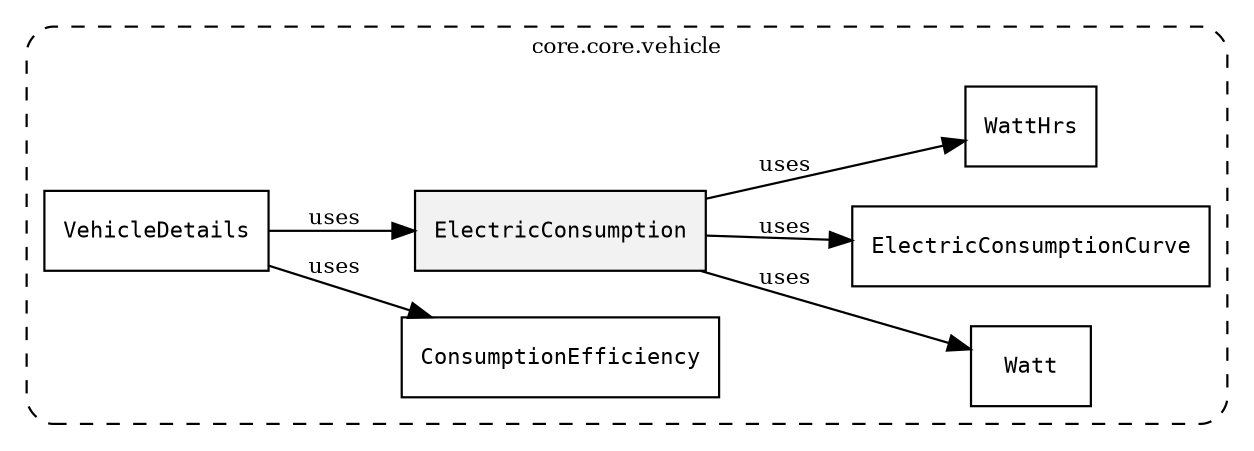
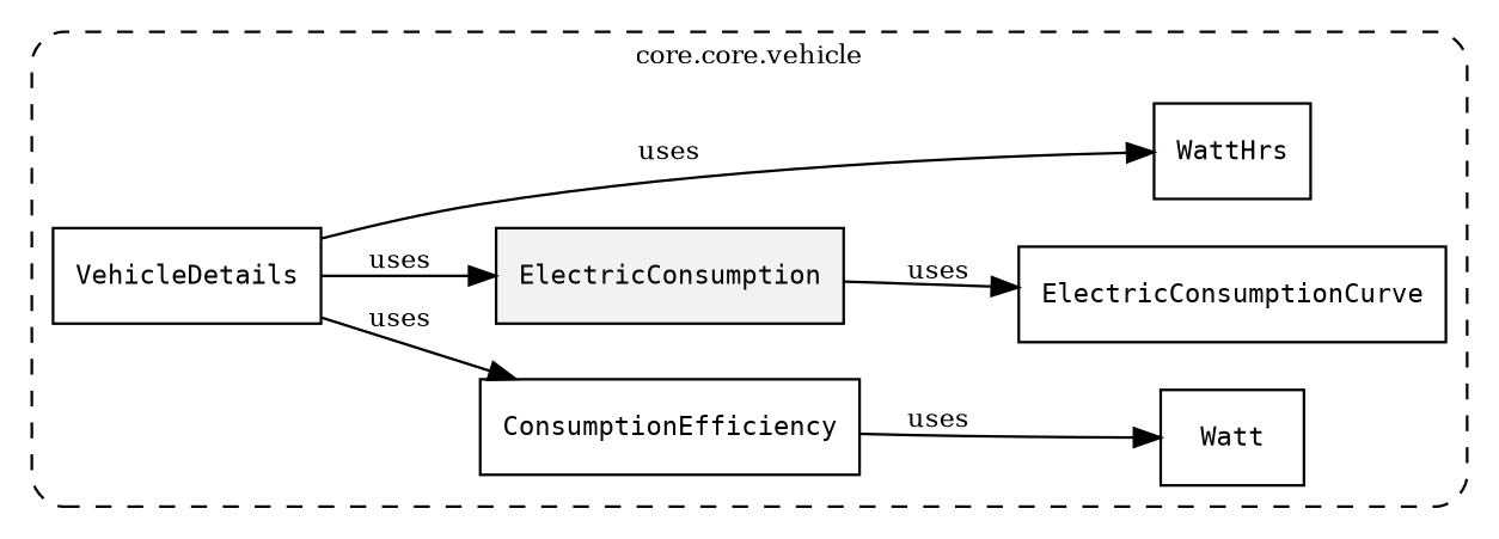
  digraph {
    fontsize=10
    rankdir=LR
    node [fontsize=10 shape=box]
    edge [fontsize=10]
    n1 [fillcolor="#0000000D" label=<<font face="monospace"><table align="center" border="0" cellspacing="0" cellpadding="0"><tr><td href="../../../content/packages/nds.core.vehicle.html#Structure-ElectricConsumption" title="Structure defined in nds.core.vehicle">ElectricConsumption</td></tr></table></font>> style=filled]
    n2 [label=<<font face="monospace"><table align="center" border="0" cellspacing="0" cellpadding="0"><tr><td href="../../../content/packages/nds.core.vehicle.html#Subtype-WattHrs" title="Subtype defined in nds.core.vehicle">WattHrs</td></tr></table></font>>]
    n3 [label=<<font face="monospace"><table align="center" border="0" cellspacing="0" cellpadding="0"><tr><td href="../../../content/packages/nds.core.vehicle.html#Subtype-Watt" title="Subtype defined in nds.core.vehicle">Watt</td></tr></table></font>>]
    n4 [label=<<font face="monospace"><table align="center" border="0" cellspacing="0" cellpadding="0"><tr><td href="../../../content/packages/nds.core.vehicle.html#Structure-ElectricConsumptionCurve" title="Structure defined in nds.core.vehicle">ElectricConsumptionCurve</td></tr></table></font>>]
    n5 [label=<<font face="monospace"><table align="center" border="0" cellspacing="0" cellpadding="0"><tr><td href="../../../content/packages/nds.core.vehicle.html#Structure-ConsumptionEfficiency" title="Structure defined in nds.core.vehicle">ConsumptionEfficiency</td></tr></table></font>>]
    n6 [label=<<font face="monospace"><table align="center" border="0" cellspacing="0" cellpadding="0"><tr><td href="../../../content/packages/nds.core.vehicle.html#Structure-VehicleDetails" title="Structure defined in nds.core.vehicle">VehicleDetails</td></tr></table></font>>]
    subgraph cluster_1 {
      label="core.core.vehicle"
      style="dashed, rounded"
      n1
      n2
      n3
      n4
      n5
      n6
    }
-   n1 -> n2 [label=uses]
-   n1 -> n3 [label=uses]
+   n6 -> n2 [label=uses]
+   n5 -> n3 [label=uses]
    n1 -> n4 [label=uses]
    n6 -> n1 [label=uses]
    n6 -> n5 [label=uses]
  }
